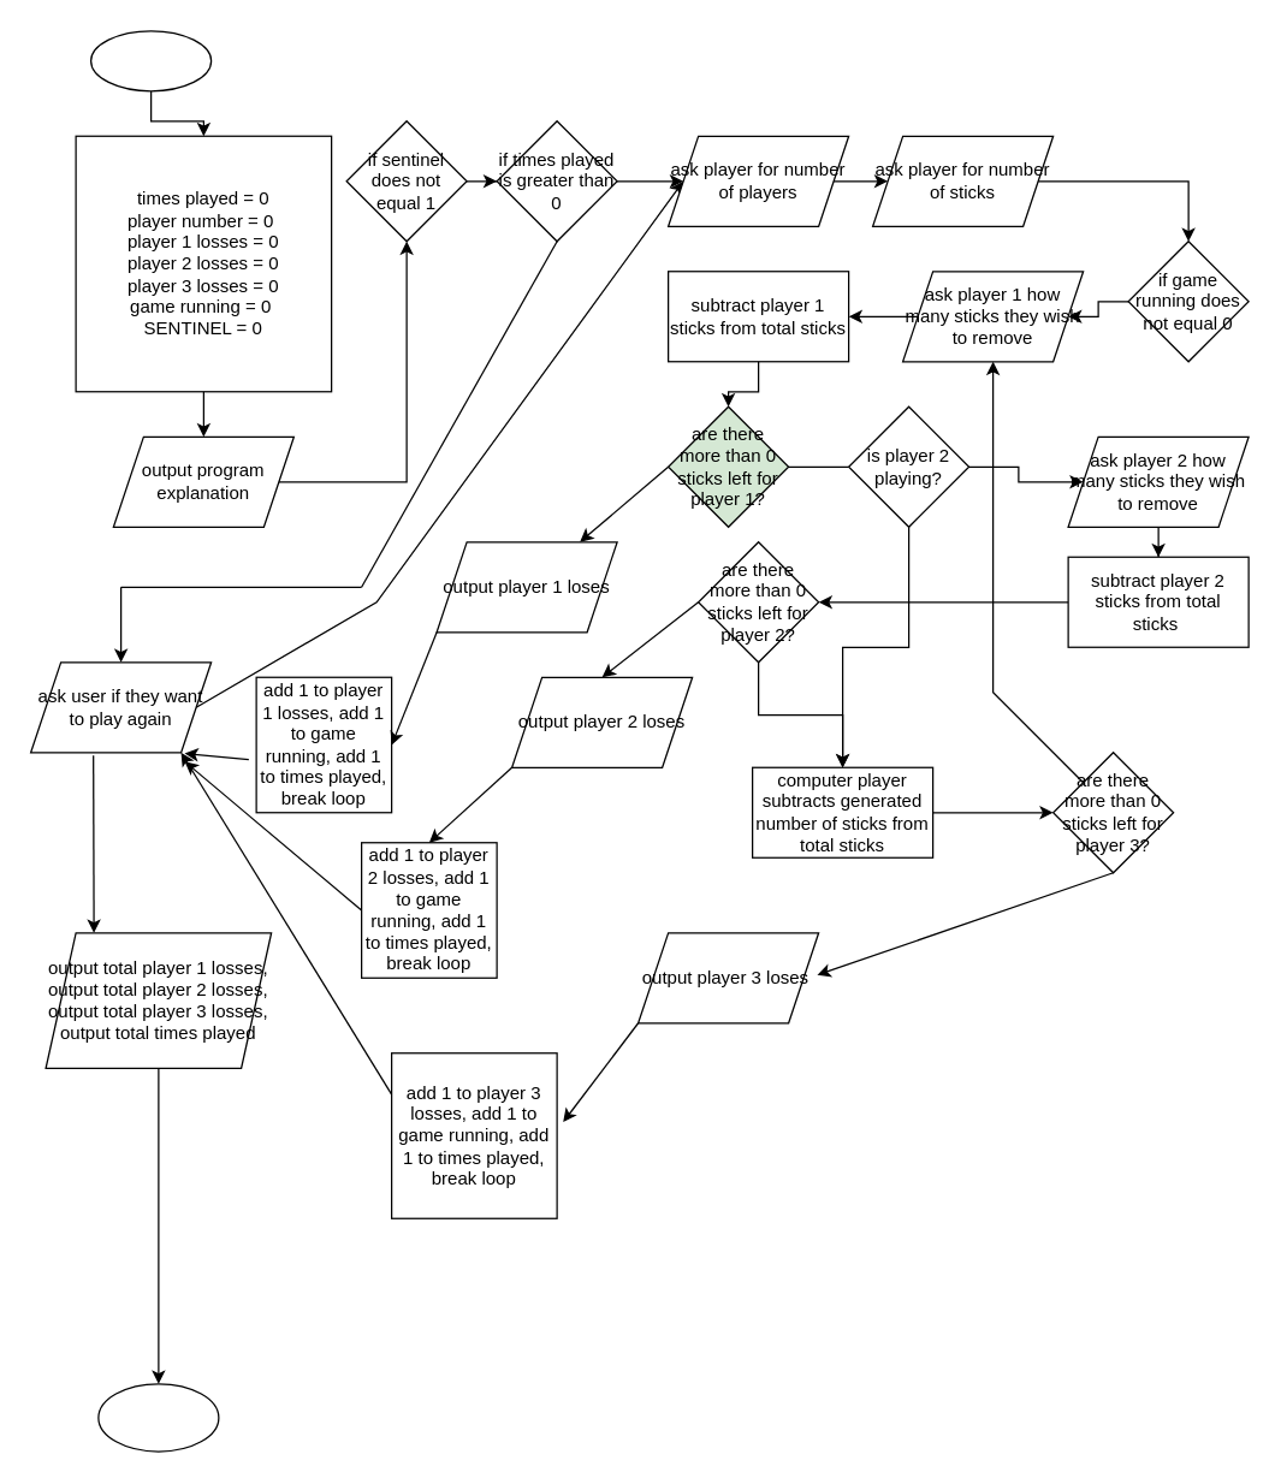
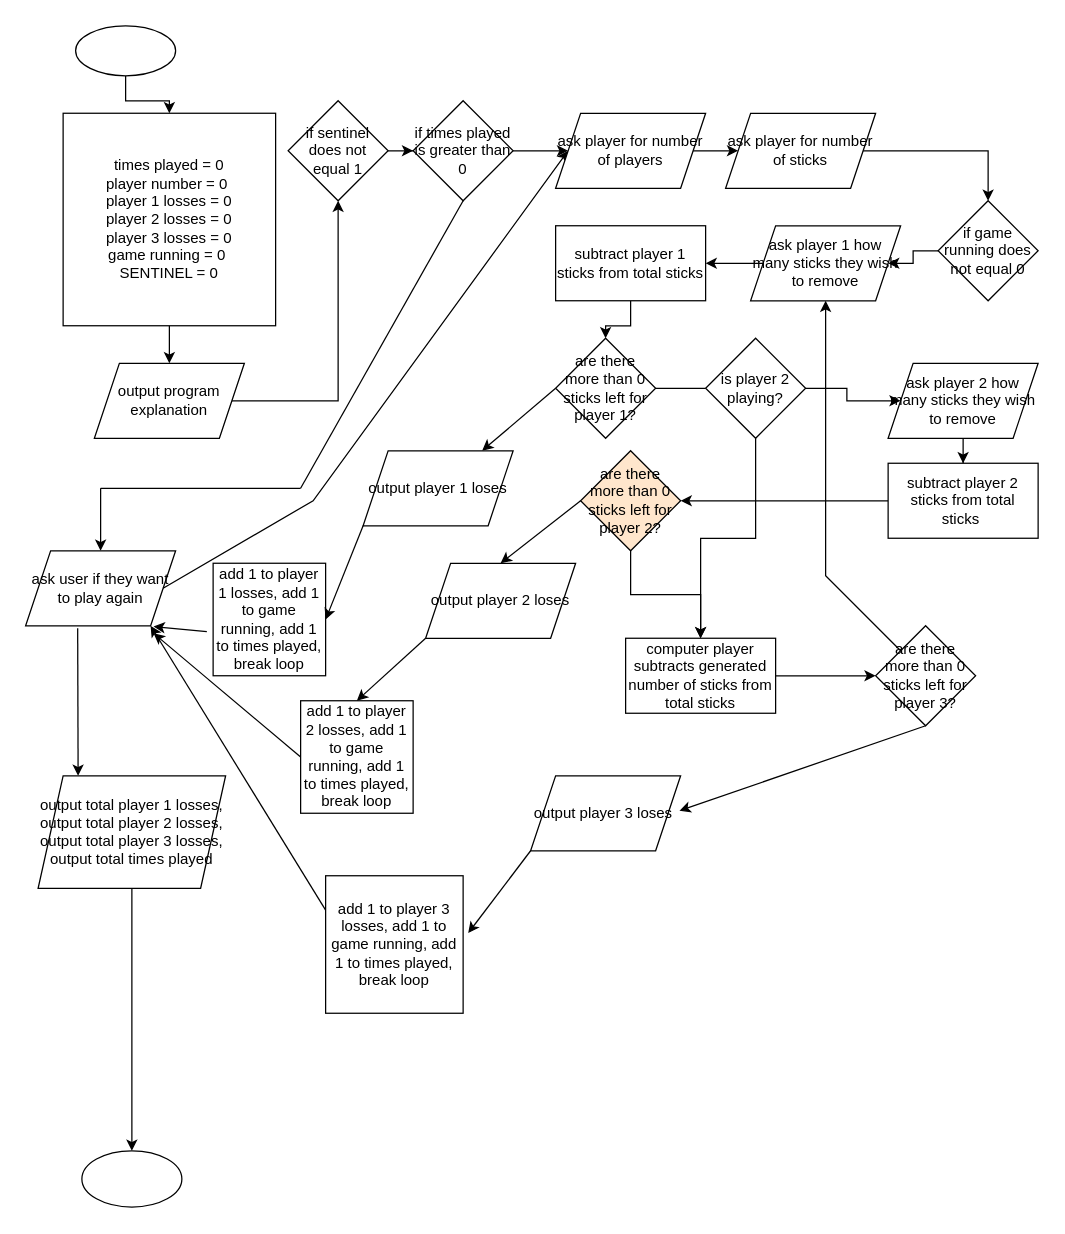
  <mxCell id="0" />
  <mxCell id="1" parent="0" />
  <mxCell id="2" value="" style="edgeStyle=orthogonalEdgeStyle;rounded=0;orthogonalLoop=1;jettySize=auto;html=1;" edge="1" parent="1" source="3" target="5"><mxGeometry relative="1" as="geometry" /></mxCell>
  <mxCell id="3" value="" style="ellipse;whiteSpace=wrap;html=1;" vertex="1" parent="1"><mxGeometry x="60" y="20" width="80" height="40" as="geometry" /></mxCell>
  <mxCell id="4" value="" style="edgeStyle=orthogonalEdgeStyle;rounded=0;orthogonalLoop=1;jettySize=auto;html=1;" edge="1" parent="1" source="5" target="7"><mxGeometry relative="1" as="geometry" /></mxCell>
  <mxCell id="5" value="times played = 0&lt;div&gt;player number = 0&amp;nbsp;&lt;/div&gt;&lt;div&gt;player 1 losses = 0&lt;/div&gt;&lt;div&gt;player 2 losses = 0&lt;/div&gt;&lt;div&gt;player 3 losses = 0&lt;/div&gt;&lt;div&gt;game running = 0&amp;nbsp;&lt;/div&gt;&lt;div&gt;SENTINEL = 0&lt;/div&gt;" style="whiteSpace=wrap;html=1;aspect=fixed;" vertex="1" parent="1"><mxGeometry x="50" y="90" width="170" height="170" as="geometry" /></mxCell>
  <mxCell id="6" value="" style="edgeStyle=orthogonalEdgeStyle;rounded=0;orthogonalLoop=1;jettySize=auto;html=1;" edge="1" parent="1" source="7" target="9"><mxGeometry relative="1" as="geometry" /></mxCell>
  <mxCell id="7" value="output program explanation" style="shape=parallelogram;perimeter=parallelogramPerimeter;whiteSpace=wrap;html=1;fixedSize=1;" vertex="1" parent="1"><mxGeometry x="75" y="290" width="120" height="60" as="geometry" /></mxCell>
  <mxCell id="8" value="" style="edgeStyle=orthogonalEdgeStyle;rounded=0;orthogonalLoop=1;jettySize=auto;html=1;" edge="1" parent="1" source="9" target="11"><mxGeometry relative="1" as="geometry" /></mxCell>
  <mxCell id="9" value="if sentinel does not equal 1" style="rhombus;whiteSpace=wrap;html=1;" vertex="1" parent="1"><mxGeometry x="230" y="80" width="80" height="80" as="geometry" /></mxCell>
  <mxCell id="10" value="" style="edgeStyle=orthogonalEdgeStyle;rounded=0;orthogonalLoop=1;jettySize=auto;html=1;" edge="1" parent="1" source="11" target="18"><mxGeometry relative="1" as="geometry" /></mxCell>
  <mxCell id="11" value="if times played is greater than 0" style="rhombus;whiteSpace=wrap;html=1;" vertex="1" parent="1"><mxGeometry x="330" y="80" width="80" height="80" as="geometry" /></mxCell>
  <mxCell id="12" value="" style="endArrow=none;html=1;rounded=0;entryX=0.5;entryY=1;entryDx=0;entryDy=0;" edge="1" parent="1" target="11"><mxGeometry width="50" height="50" relative="1" as="geometry"><mxPoint x="240" y="390" as="sourcePoint" /><mxPoint x="380" y="290" as="targetPoint" /></mxGeometry></mxCell>
  <mxCell id="13" value="" style="endArrow=none;html=1;rounded=0;" edge="1" parent="1"><mxGeometry width="50" height="50" relative="1" as="geometry"><mxPoint x="240" y="390" as="sourcePoint" /><mxPoint x="80" y="390" as="targetPoint" /></mxGeometry></mxCell>
  <mxCell id="14" value="" style="endArrow=classic;html=1;rounded=0;" edge="1" parent="1" target="15"><mxGeometry width="50" height="50" relative="1" as="geometry"><mxPoint x="80" y="390" as="sourcePoint" /><mxPoint x="80" y="430" as="targetPoint" /></mxGeometry></mxCell>
  <mxCell id="15" value="ask user if they want to play again" style="shape=parallelogram;perimeter=parallelogramPerimeter;whiteSpace=wrap;html=1;fixedSize=1;" vertex="1" parent="1"><mxGeometry x="20" y="440" width="120" height="60" as="geometry" /></mxCell>
  <mxCell id="16" value="" style="endArrow=classic;html=1;rounded=0;exitX=1;exitY=0.5;exitDx=0;exitDy=0;entryX=0;entryY=0.5;entryDx=0;entryDy=0;" edge="1" parent="1" source="15" target="18"><mxGeometry width="50" height="50" relative="1" as="geometry"><mxPoint x="300" y="540" as="sourcePoint" /><mxPoint x="440" y="150" as="targetPoint" /><Array as="points"><mxPoint x="250" y="400" /></Array></mxGeometry></mxCell>
  <mxCell id="17" value="" style="edgeStyle=orthogonalEdgeStyle;rounded=0;orthogonalLoop=1;jettySize=auto;html=1;" edge="1" parent="1" source="18" target="20"><mxGeometry relative="1" as="geometry" /></mxCell>
  <mxCell id="18" value="ask player for number of players" style="shape=parallelogram;perimeter=parallelogramPerimeter;whiteSpace=wrap;html=1;fixedSize=1;" vertex="1" parent="1"><mxGeometry x="444" y="90" width="120" height="60" as="geometry" /></mxCell>
  <mxCell id="19" value="" style="edgeStyle=orthogonalEdgeStyle;rounded=0;orthogonalLoop=1;jettySize=auto;html=1;" edge="1" parent="1" source="20" target="22"><mxGeometry relative="1" as="geometry"><mxPoint x="640" y="230" as="targetPoint" /></mxGeometry></mxCell>
  <mxCell id="20" value="ask player for number of sticks" style="shape=parallelogram;perimeter=parallelogramPerimeter;whiteSpace=wrap;html=1;fixedSize=1;" vertex="1" parent="1"><mxGeometry x="580" y="90" width="120" height="60" as="geometry" /></mxCell>
  <mxCell id="21" value="" style="edgeStyle=orthogonalEdgeStyle;rounded=0;orthogonalLoop=1;jettySize=auto;html=1;" edge="1" parent="1" source="22" target="24"><mxGeometry relative="1" as="geometry" /></mxCell>
  <mxCell id="22" value="if game running does not equal 0" style="rhombus;whiteSpace=wrap;html=1;" vertex="1" parent="1"><mxGeometry x="750" y="160" width="80" height="80" as="geometry" /></mxCell>
  <mxCell id="23" value="" style="edgeStyle=orthogonalEdgeStyle;rounded=0;orthogonalLoop=1;jettySize=auto;html=1;" edge="1" parent="1" source="24" target="26"><mxGeometry relative="1" as="geometry" /></mxCell>
  <mxCell id="24" value="ask player 1 how many sticks they wish to remove" style="shape=parallelogram;perimeter=parallelogramPerimeter;whiteSpace=wrap;html=1;fixedSize=1;" vertex="1" parent="1"><mxGeometry x="600" y="180" width="120" height="60" as="geometry" /></mxCell>
  <mxCell id="25" value="" style="edgeStyle=orthogonalEdgeStyle;rounded=0;orthogonalLoop=1;jettySize=auto;html=1;" edge="1" parent="1" source="26" target="28"><mxGeometry relative="1" as="geometry" /></mxCell>
  <mxCell id="26" value="subtract player 1 sticks from total sticks" style="whiteSpace=wrap;html=1;" vertex="1" parent="1"><mxGeometry x="444" y="180" width="120" height="60" as="geometry" /></mxCell>
  <mxCell id="27" value="" style="edgeStyle=orthogonalEdgeStyle;rounded=0;orthogonalLoop=1;jettySize=auto;html=1;endArrow=none;" edge="1" parent="1" source="28" target="31"><mxGeometry relative="1" as="geometry" /></mxCell>
- <mxCell id="28" value="are there more than 0 sticks left for player 1?" style="rhombus;whiteSpace=wrap;html=1;fillColor=#d5e8d4;" vertex="1" parent="1"><mxGeometry x="444" y="270" width="80" height="80" as="geometry" /></mxCell>
+ <mxCell id="28" value="are there more than 0 sticks left for player 1?" style="rhombus;whiteSpace=wrap;html=1;" vertex="1" parent="1"><mxGeometry x="444" y="270" width="80" height="80" as="geometry" /></mxCell>
  <mxCell id="29" value="" style="edgeStyle=orthogonalEdgeStyle;rounded=0;orthogonalLoop=1;jettySize=auto;html=1;" edge="1" parent="1" source="31" target="33"><mxGeometry relative="1" as="geometry" /></mxCell>
  <mxCell id="30" value="" style="edgeStyle=orthogonalEdgeStyle;rounded=0;orthogonalLoop=1;jettySize=auto;html=1;" edge="1" parent="1" source="31" target="39"><mxGeometry relative="1" as="geometry" /></mxCell>
  <mxCell id="31" value="is player 2 playing?" style="rhombus;whiteSpace=wrap;html=1;" vertex="1" parent="1"><mxGeometry x="564" y="270" width="80" height="80" as="geometry" /></mxCell>
  <mxCell id="32" value="" style="edgeStyle=orthogonalEdgeStyle;rounded=0;orthogonalLoop=1;jettySize=auto;html=1;" edge="1" parent="1" source="33" target="35"><mxGeometry relative="1" as="geometry" /></mxCell>
  <mxCell id="33" value="ask player 2 how many sticks they wish to remove" style="shape=parallelogram;perimeter=parallelogramPerimeter;whiteSpace=wrap;html=1;fixedSize=1;" vertex="1" parent="1"><mxGeometry x="710" y="290" width="120" height="60" as="geometry" /></mxCell>
  <mxCell id="34" value="" style="edgeStyle=orthogonalEdgeStyle;rounded=0;orthogonalLoop=1;jettySize=auto;html=1;" edge="1" parent="1" source="35" target="37"><mxGeometry relative="1" as="geometry" /></mxCell>
  <mxCell id="35" value="subtract player 2 sticks from total sticks&amp;nbsp;" style="whiteSpace=wrap;html=1;" vertex="1" parent="1"><mxGeometry x="710" y="370" width="120" height="60" as="geometry" /></mxCell>
  <mxCell id="36" value="" style="edgeStyle=orthogonalEdgeStyle;rounded=0;orthogonalLoop=1;jettySize=auto;html=1;" edge="1" parent="1" source="37" target="39"><mxGeometry relative="1" as="geometry" /></mxCell>
- <mxCell id="37" value="are there more than 0 sticks left for player 2?" style="rhombus;whiteSpace=wrap;html=1;" vertex="1" parent="1"><mxGeometry x="464" y="360" width="80" height="80" as="geometry" /></mxCell>
+ <mxCell id="37" value="are there more than 0 sticks left for player 2?" style="rhombus;whiteSpace=wrap;html=1;fillColor=#ffe6cc;" vertex="1" parent="1"><mxGeometry x="464" y="360" width="80" height="80" as="geometry" /></mxCell>
  <mxCell id="38" value="" style="edgeStyle=orthogonalEdgeStyle;rounded=0;orthogonalLoop=1;jettySize=auto;html=1;" edge="1" parent="1" source="39" target="40"><mxGeometry relative="1" as="geometry" /></mxCell>
  <mxCell id="39" value="computer player subtracts generated number of sticks from total sticks" style="whiteSpace=wrap;html=1;" vertex="1" parent="1"><mxGeometry x="500" y="510" width="120" height="60" as="geometry" /></mxCell>
  <mxCell id="40" value="are there more than 0 sticks left for player 3?" style="rhombus;whiteSpace=wrap;html=1;" vertex="1" parent="1"><mxGeometry x="700" y="500" width="80" height="80" as="geometry" /></mxCell>
  <mxCell id="41" value="" style="endArrow=classic;html=1;rounded=0;entryX=0.5;entryY=1;entryDx=0;entryDy=0;" edge="1" parent="1" source="40" target="24"><mxGeometry width="50" height="50" relative="1" as="geometry"><mxPoint x="590" y="470" as="sourcePoint" /><mxPoint x="640" y="420" as="targetPoint" /><Array as="points"><mxPoint x="660" y="460" /></Array></mxGeometry></mxCell>
  <mxCell id="42" value="" style="endArrow=classic;html=1;rounded=0;exitX=0;exitY=0.5;exitDx=0;exitDy=0;" edge="1" parent="1" source="28" target="43"><mxGeometry width="50" height="50" relative="1" as="geometry"><mxPoint x="500" y="570" as="sourcePoint" /><mxPoint x="390" y="420" as="targetPoint" /></mxGeometry></mxCell>
  <mxCell id="43" value="output player 1 loses" style="shape=parallelogram;perimeter=parallelogramPerimeter;whiteSpace=wrap;html=1;fixedSize=1;" vertex="1" parent="1"><mxGeometry x="290" y="360" width="120" height="60" as="geometry" /></mxCell>
  <mxCell id="44" value="output player 2 loses" style="shape=parallelogram;perimeter=parallelogramPerimeter;whiteSpace=wrap;html=1;fixedSize=1;" vertex="1" parent="1"><mxGeometry x="340" y="450" width="120" height="60" as="geometry" /></mxCell>
  <mxCell id="45" value="" style="endArrow=classic;html=1;rounded=0;entryX=0.5;entryY=0;entryDx=0;entryDy=0;exitX=0;exitY=0.5;exitDx=0;exitDy=0;" edge="1" parent="1" source="37" target="44"><mxGeometry width="50" height="50" relative="1" as="geometry"><mxPoint x="500" y="570" as="sourcePoint" /><mxPoint x="550" y="520" as="targetPoint" /></mxGeometry></mxCell>
  <mxCell id="46" value="output player 3 loses&amp;nbsp;" style="shape=parallelogram;perimeter=parallelogramPerimeter;whiteSpace=wrap;html=1;fixedSize=1;" vertex="1" parent="1"><mxGeometry x="424" y="620" width="120" height="60" as="geometry" /></mxCell>
  <mxCell id="47" value="" style="endArrow=classic;html=1;rounded=0;exitX=0.5;exitY=1;exitDx=0;exitDy=0;entryX=0.992;entryY=0.467;entryDx=0;entryDy=0;entryPerimeter=0;" edge="1" parent="1" source="40" target="46"><mxGeometry width="50" height="50" relative="1" as="geometry"><mxPoint x="500" y="570" as="sourcePoint" /><mxPoint x="550" y="520" as="targetPoint" /></mxGeometry></mxCell>
  <mxCell id="48" value="add 1 to player 1 losses, add 1 to game running, add 1 to times played, break loop" style="whiteSpace=wrap;html=1;aspect=fixed;" vertex="1" parent="1"><mxGeometry x="170" y="450" width="90" height="90" as="geometry" /></mxCell>
  <mxCell id="49" value="" style="endArrow=classic;html=1;rounded=0;exitX=0;exitY=1;exitDx=0;exitDy=0;entryX=1;entryY=0.5;entryDx=0;entryDy=0;" edge="1" parent="1" source="43" target="48"><mxGeometry width="50" height="50" relative="1" as="geometry"><mxPoint x="310" y="690" as="sourcePoint" /><mxPoint x="360" y="640" as="targetPoint" /></mxGeometry></mxCell>
  <mxCell id="50" value="add 1 to player 2 losses, add 1 to game running, add 1 to times played, break loop" style="whiteSpace=wrap;html=1;aspect=fixed;" vertex="1" parent="1"><mxGeometry x="240" y="560" width="90" height="90" as="geometry" /></mxCell>
  <mxCell id="51" value="" style="endArrow=classic;html=1;rounded=0;exitX=0;exitY=1;exitDx=0;exitDy=0;entryX=0.5;entryY=0;entryDx=0;entryDy=0;" edge="1" parent="1" source="44" target="50"><mxGeometry width="50" height="50" relative="1" as="geometry"><mxPoint x="310" y="690" as="sourcePoint" /><mxPoint x="360" y="640" as="targetPoint" /></mxGeometry></mxCell>
  <mxCell id="52" value="add 1 to player 3 losses, add 1 to game running, add 1 to times played, break loop" style="whiteSpace=wrap;html=1;aspect=fixed;" vertex="1" parent="1"><mxGeometry x="260" y="700" width="110" height="110" as="geometry" /></mxCell>
  <mxCell id="53" value="" style="endArrow=classic;html=1;rounded=0;exitX=0;exitY=1;exitDx=0;exitDy=0;entryX=1.037;entryY=0.417;entryDx=0;entryDy=0;entryPerimeter=0;" edge="1" parent="1" source="46" target="52"><mxGeometry width="50" height="50" relative="1" as="geometry"><mxPoint x="330" y="760" as="sourcePoint" /><mxPoint x="380" y="710" as="targetPoint" /></mxGeometry></mxCell>
  <mxCell id="54" value="" style="endArrow=classic;html=1;rounded=0;entryX=0.853;entryY=1.011;entryDx=0;entryDy=0;entryPerimeter=0;exitX=-0.056;exitY=0.607;exitDx=0;exitDy=0;exitPerimeter=0;" edge="1" parent="1" source="48" target="15"><mxGeometry width="50" height="50" relative="1" as="geometry"><mxPoint x="220" y="740" as="sourcePoint" /><mxPoint x="270" y="690" as="targetPoint" /></mxGeometry></mxCell>
  <mxCell id="55" value="" style="endArrow=classic;html=1;rounded=0;exitX=0;exitY=0.5;exitDx=0;exitDy=0;entryX=0.853;entryY=1.1;entryDx=0;entryDy=0;entryPerimeter=0;" edge="1" parent="1" source="50" target="15"><mxGeometry width="50" height="50" relative="1" as="geometry"><mxPoint x="220" y="740" as="sourcePoint" /><mxPoint x="270" y="690" as="targetPoint" /></mxGeometry></mxCell>
  <mxCell id="56" value="" style="endArrow=classic;html=1;rounded=0;exitX=0;exitY=0.25;exitDx=0;exitDy=0;entryX=0.833;entryY=1;entryDx=0;entryDy=0;entryPerimeter=0;" edge="1" parent="1" source="52" target="15"><mxGeometry width="50" height="50" relative="1" as="geometry"><mxPoint x="220" y="740" as="sourcePoint" /><mxPoint x="270" y="690" as="targetPoint" /></mxGeometry></mxCell>
  <mxCell id="57" value="" style="endArrow=classic;html=1;rounded=0;exitX=0.347;exitY=1.033;exitDx=0;exitDy=0;exitPerimeter=0;" edge="1" parent="1" source="15"><mxGeometry width="50" height="50" relative="1" as="geometry"><mxPoint x="220" y="740" as="sourcePoint" /><mxPoint x="62" y="620" as="targetPoint" /></mxGeometry></mxCell>
  <mxCell id="58" value="" style="edgeStyle=orthogonalEdgeStyle;rounded=0;orthogonalLoop=1;jettySize=auto;html=1;" edge="1" parent="1" source="59" target="60"><mxGeometry relative="1" as="geometry" /></mxCell>
  <mxCell id="59" value="output total player 1 losses, output total player 2 losses, output total player 3 losses, output total times played" style="shape=parallelogram;perimeter=parallelogramPerimeter;whiteSpace=wrap;html=1;fixedSize=1;" vertex="1" parent="1"><mxGeometry y="620" width="150" height="90" as="geometry" x="30" /></mxCell>
  <mxCell id="60" value="" style="ellipse;whiteSpace=wrap;html=1;" vertex="1" parent="1"><mxGeometry x="65" y="920" width="80" height="45" as="geometry" /></mxCell>
